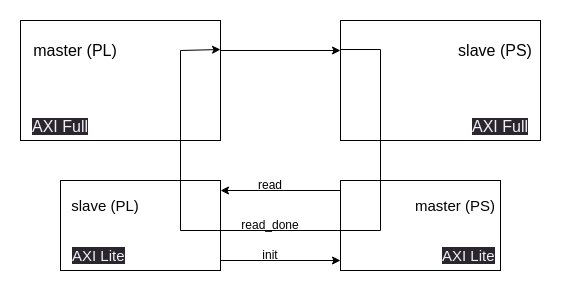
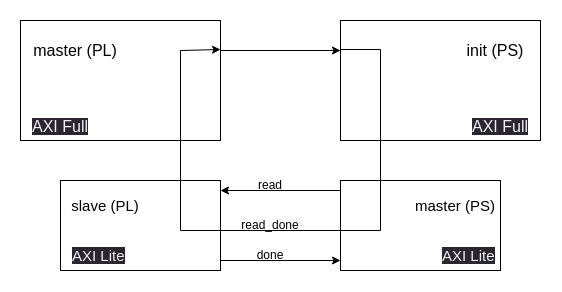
  <mxCell id="0" />
  <mxCell id="1" parent="0" />
  <mxCell id="2" style="edgeStyle=none;html=1;exitX=1;exitY=0.25;exitDx=0;exitDy=0;entryX=0;entryY=0.25;entryDx=0;entryDy=0;" edge="1" parent="1" source="3" target="4"><mxGeometry relative="1" as="geometry" /></mxCell>
  <mxCell id="3" value="" style="whiteSpace=wrap;html=1;" vertex="1" parent="1"><mxGeometry x="20" y="20" width="200" height="120" as="geometry" /></mxCell>
  <mxCell id="4" value="" style="whiteSpace=wrap;html=1;" vertex="1" parent="1"><mxGeometry x="340" y="20" width="200" height="120" as="geometry" /></mxCell>
  <mxCell id="5" value="&lt;font style=&quot;font-size: 16px;&quot;&gt;master (PL)&lt;br&gt;&lt;/font&gt;" style="text;strokeColor=none;align=center;fillColor=none;html=1;verticalAlign=middle;whiteSpace=wrap;rounded=0;" vertex="1" parent="1"><mxGeometry x="20" y="20" width="110" height="60" as="geometry" /></mxCell>
- <mxCell id="6" value="&lt;font style=&quot;font-size: 16px;&quot;&gt;slave (PS)&lt;br&gt;&lt;/font&gt;" style="text;strokeColor=none;align=center;fillColor=none;html=1;verticalAlign=middle;whiteSpace=wrap;rounded=0;" vertex="1" parent="1"><mxGeometry x="450" y="20" width="90" height="60" as="geometry" /></mxCell>
+ <mxCell id="6" value="&lt;font style=&quot;font-size: 16px;&quot;&gt;init (PS)&lt;br&gt;&lt;/font&gt;" style="text;strokeColor=none;align=center;fillColor=none;html=1;verticalAlign=middle;whiteSpace=wrap;rounded=0;" vertex="1" parent="1"><mxGeometry x="450" y="20" width="90" height="60" as="geometry" /></mxCell>
  <mxCell id="7" style="edgeStyle=none;html=1;exitX=1;exitY=0.25;exitDx=0;exitDy=0;endArrow=none;endFill=0;" edge="1" parent="1"><mxGeometry relative="1" as="geometry"><mxPoint x="340" y="49" as="sourcePoint" /><mxPoint x="380" y="49" as="targetPoint" /></mxGeometry></mxCell>
  <mxCell id="8" style="edgeStyle=none;html=1;startArrow=classic;startFill=1;endArrow=none;endFill=0;" edge="1" parent="1"><mxGeometry relative="1" as="geometry"><mxPoint x="220" y="49" as="sourcePoint" /><mxPoint x="180" y="50" as="targetPoint" /></mxGeometry></mxCell>
  <mxCell id="9" value="" style="group" vertex="1" connectable="0" parent="1"><mxGeometry x="60" y="170" width="440" height="100" as="geometry" /></mxCell>
  <mxCell id="10" value="" style="whiteSpace=wrap;html=1;" vertex="1" parent="9"><mxGeometry x="280" y="10" width="160" height="90" as="geometry" /></mxCell>
  <mxCell id="11" value="" style="whiteSpace=wrap;html=1;" vertex="1" parent="9"><mxGeometry y="10" width="160" height="90" as="geometry" /></mxCell>
  <mxCell id="12" value="&lt;font style=&quot;font-size: 15px;&quot;&gt;master (PS)&lt;br&gt;&lt;/font&gt;" style="text;strokeColor=none;align=center;fillColor=none;html=1;verticalAlign=middle;whiteSpace=wrap;rounded=0;" vertex="1" parent="9"><mxGeometry x="350" y="10" width="90" height="50" as="geometry" /></mxCell>
  <mxCell id="13" value="&lt;font style=&quot;font-size: 15px;&quot;&gt;slave (PL)&lt;br&gt;&lt;/font&gt;" style="text;strokeColor=none;align=center;fillColor=none;html=1;verticalAlign=middle;whiteSpace=wrap;rounded=0;" vertex="1" parent="9"><mxGeometry y="10" width="90" height="50" as="geometry" /></mxCell>
  <mxCell id="14" style="edgeStyle=none;html=1;exitX=0;exitY=0.25;exitDx=0;exitDy=0;" edge="1" parent="9"><mxGeometry relative="1" as="geometry"><mxPoint x="280" y="20" as="sourcePoint" /><mxPoint x="160" y="20" as="targetPoint" /></mxGeometry></mxCell>
- <mxCell id="15" value="init" style="text;strokeColor=none;align=center;fillColor=none;html=1;verticalAlign=middle;whiteSpace=wrap;rounded=0;" vertex="1" parent="9"><mxGeometry x="180" y="70" width="60" height="30" as="geometry" /></mxCell>
+ <mxCell id="15" value="done" style="text;strokeColor=none;align=center;fillColor=none;html=1;verticalAlign=middle;whiteSpace=wrap;rounded=0;" vertex="1" parent="9"><mxGeometry x="180" y="70" width="60" height="30" as="geometry" /></mxCell>
  <mxCell id="16" value="read" style="text;strokeColor=none;align=center;fillColor=none;html=1;verticalAlign=middle;whiteSpace=wrap;rounded=0;" vertex="1" parent="9"><mxGeometry x="180" width="60" height="30" as="geometry" /></mxCell>
  <mxCell id="17" value="read_done" style="text;strokeColor=none;align=center;fillColor=none;html=1;verticalAlign=middle;whiteSpace=wrap;rounded=0;" vertex="1" parent="9"><mxGeometry x="180" y="40" width="60" height="30" as="geometry" /></mxCell>
  <mxCell id="18" style="edgeStyle=none;html=1;endArrow=none;endFill=0;" edge="1" parent="9"><mxGeometry relative="1" as="geometry"><mxPoint x="320" y="60" as="sourcePoint" /><mxPoint x="120" y="60" as="targetPoint" /></mxGeometry></mxCell>
  <mxCell id="19" style="edgeStyle=none;html=1;exitX=0;exitY=0.25;exitDx=0;exitDy=0;startArrow=classic;startFill=1;endArrow=none;endFill=0;" edge="1" parent="9"><mxGeometry relative="1" as="geometry"><mxPoint x="280" y="90" as="sourcePoint" /><mxPoint x="160" y="90" as="targetPoint" /></mxGeometry></mxCell>
  <mxCell id="20" value="&lt;span style=&quot;color: rgb(240, 240, 240); font-family: Helvetica; font-size: 15px; font-style: normal; font-variant-ligatures: normal; font-variant-caps: normal; font-weight: 400; letter-spacing: normal; orphans: 2; text-align: center; text-indent: 0px; text-transform: none; widows: 2; word-spacing: 0px; -webkit-text-stroke-width: 0px; background-color: rgb(42, 37, 47); text-decoration-thickness: initial; text-decoration-style: initial; text-decoration-color: initial; float: none; display: inline !important;&quot;&gt;AXI Lite&lt;/span&gt;" style="text;whiteSpace=wrap;html=1;fontSize=15;" vertex="1" parent="9"><mxGeometry x="10" y="70" width="70" height="30" as="geometry" /></mxCell>
  <mxCell id="21" value="&lt;span style=&quot;color: rgb(240, 240, 240); font-family: Helvetica; font-size: 15px; font-style: normal; font-variant-ligatures: normal; font-variant-caps: normal; font-weight: 400; letter-spacing: normal; orphans: 2; text-align: center; text-indent: 0px; text-transform: none; widows: 2; word-spacing: 0px; -webkit-text-stroke-width: 0px; background-color: rgb(42, 37, 47); text-decoration-thickness: initial; text-decoration-style: initial; text-decoration-color: initial; float: none; display: inline !important;&quot;&gt;AXI Lite&lt;/span&gt;" style="text;whiteSpace=wrap;html=1;fontSize=15;" vertex="1" parent="9"><mxGeometry x="380" y="70" width="60" height="30" as="geometry" /></mxCell>
  <mxCell id="22" style="edgeStyle=none;html=1;endArrow=none;endFill=0;" edge="1" parent="1"><mxGeometry relative="1" as="geometry"><mxPoint x="180" y="230" as="sourcePoint" /><mxPoint x="180" y="50" as="targetPoint" /></mxGeometry></mxCell>
  <mxCell id="23" style="edgeStyle=none;html=1;exitX=1;exitY=0.25;exitDx=0;exitDy=0;endArrow=none;endFill=0;" edge="1" parent="1"><mxGeometry relative="1" as="geometry"><mxPoint x="380" y="49" as="sourcePoint" /><mxPoint x="380" y="230" as="targetPoint" /></mxGeometry></mxCell>
  <mxCell id="24" value="&lt;span style=&quot;color: rgb(240, 240, 240); font-family: Helvetica; font-size: 16px; font-style: normal; font-variant-ligatures: normal; font-variant-caps: normal; font-weight: 400; letter-spacing: normal; orphans: 2; text-align: center; text-indent: 0px; text-transform: none; widows: 2; word-spacing: 0px; -webkit-text-stroke-width: 0px; background-color: rgb(42, 37, 47); text-decoration-thickness: initial; text-decoration-style: initial; text-decoration-color: initial; float: none; display: inline !important;&quot;&gt;AXI Full&lt;/span&gt;" style="text;whiteSpace=wrap;html=1;fontSize=15;" vertex="1" parent="1"><mxGeometry x="30" y="110" width="70" height="30" as="geometry" /></mxCell>
  <mxCell id="25" value="&lt;span style=&quot;color: rgb(240, 240, 240); font-family: Helvetica; font-size: 16px; font-style: normal; font-variant-ligatures: normal; font-variant-caps: normal; font-weight: 400; letter-spacing: normal; orphans: 2; text-align: center; text-indent: 0px; text-transform: none; widows: 2; word-spacing: 0px; -webkit-text-stroke-width: 0px; background-color: rgb(42, 37, 47); text-decoration-thickness: initial; text-decoration-style: initial; text-decoration-color: initial; float: none; display: inline !important;&quot;&gt;AXI Full&lt;/span&gt;" style="text;whiteSpace=wrap;html=1;fontSize=15;" vertex="1" parent="1"><mxGeometry x="470" y="110" width="70" height="30" as="geometry" /></mxCell>
